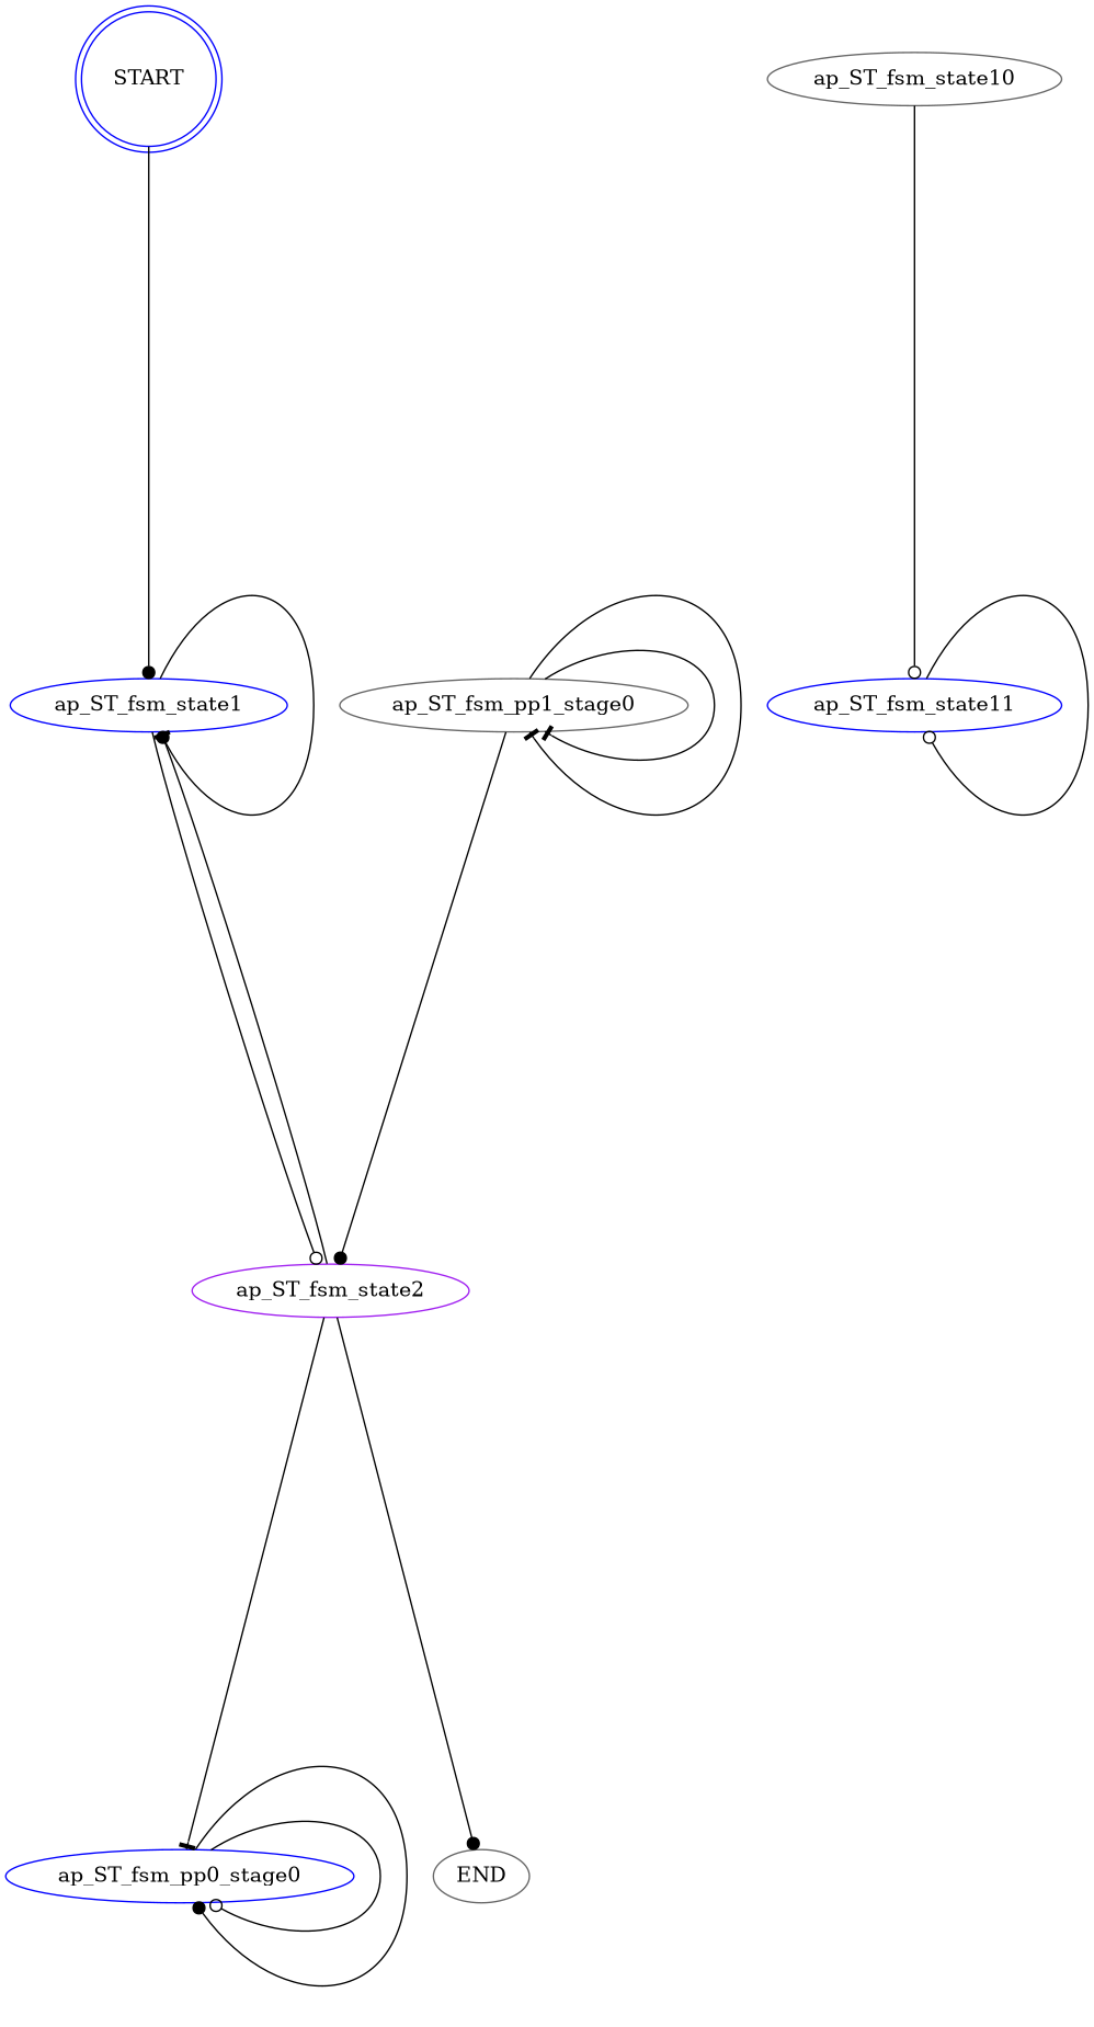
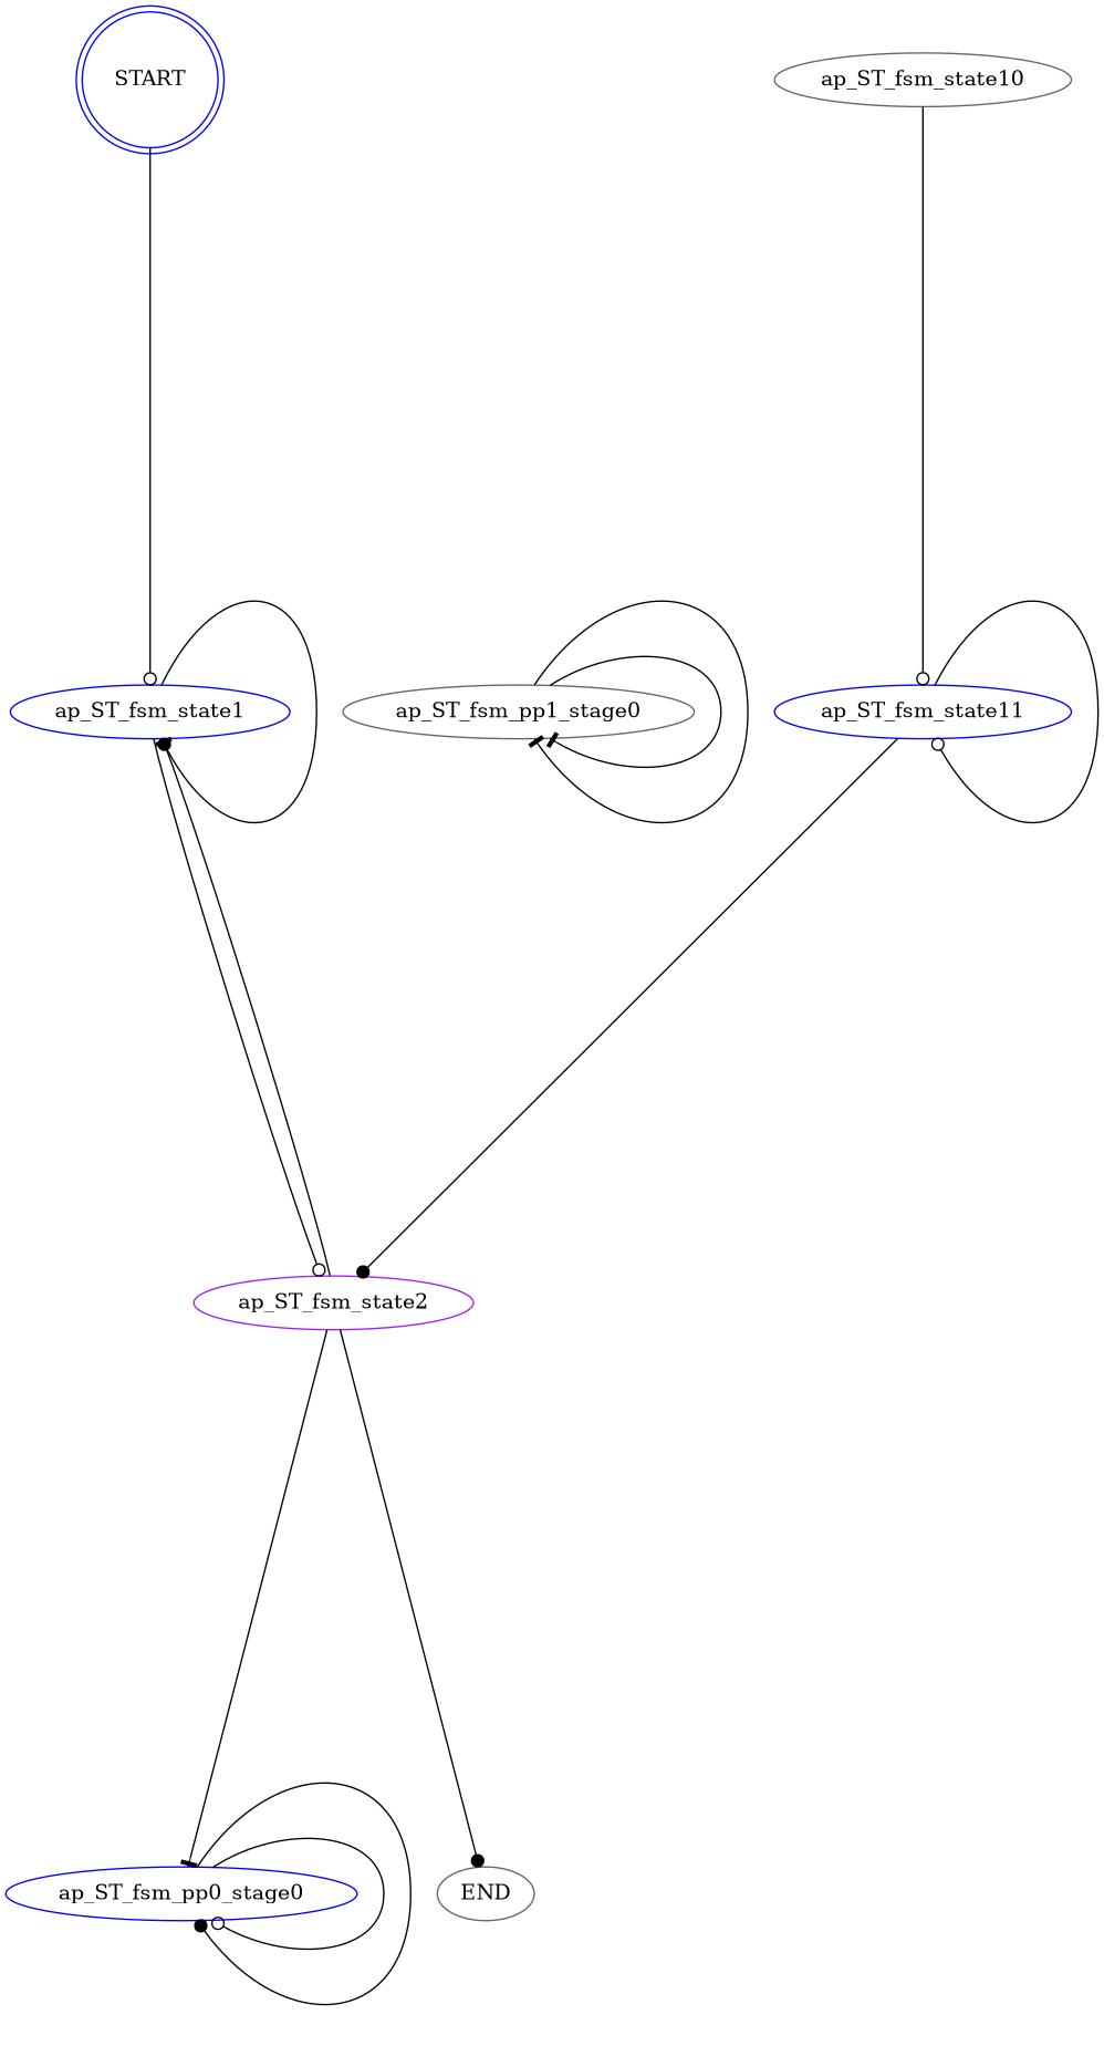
  digraph {
    ranksep=5.0
    node [color=blue]
    edge [arrowhead=dot color=black]
    START [shape=doublecircle]
    ap_ST_fsm_state1
    ap_ST_fsm_state2 [color=purple]
    ap_ST_fsm_pp0_stage0
    END [color=gray40]
    ap_ST_fsm_pp1_stage0 [color=gray40]
    ap_ST_fsm_state10 [color=gray40]
    ap_ST_fsm_state11
-   START -> ap_ST_fsm_state1
+   START -> ap_ST_fsm_state1 [arrowhead=odot]
    ap_ST_fsm_state1 -> ap_ST_fsm_state1
    ap_ST_fsm_state1 -> ap_ST_fsm_state2 [arrowhead=odot]
    ap_ST_fsm_state2 -> ap_ST_fsm_state1 [arrowhead=tee]
    ap_ST_fsm_state2 -> ap_ST_fsm_pp0_stage0 [arrowhead=tee]
    ap_ST_fsm_state2 -> END
    ap_ST_fsm_pp0_stage0 -> ap_ST_fsm_pp0_stage0 [arrowhead=odot]
    ap_ST_fsm_pp0_stage0 -> ap_ST_fsm_pp0_stage0
    ap_ST_fsm_pp1_stage0 -> ap_ST_fsm_pp1_stage0 [arrowhead=tee]
    ap_ST_fsm_pp1_stage0 -> ap_ST_fsm_pp1_stage0 [arrowhead=tee]
    ap_ST_fsm_state10 -> ap_ST_fsm_state11 [arrowhead=odot]
-   ap_ST_fsm_pp1_stage0 -> ap_ST_fsm_state2
+   ap_ST_fsm_state11 -> ap_ST_fsm_state2
    ap_ST_fsm_state11 -> ap_ST_fsm_state11 [arrowhead=odot]
  }
